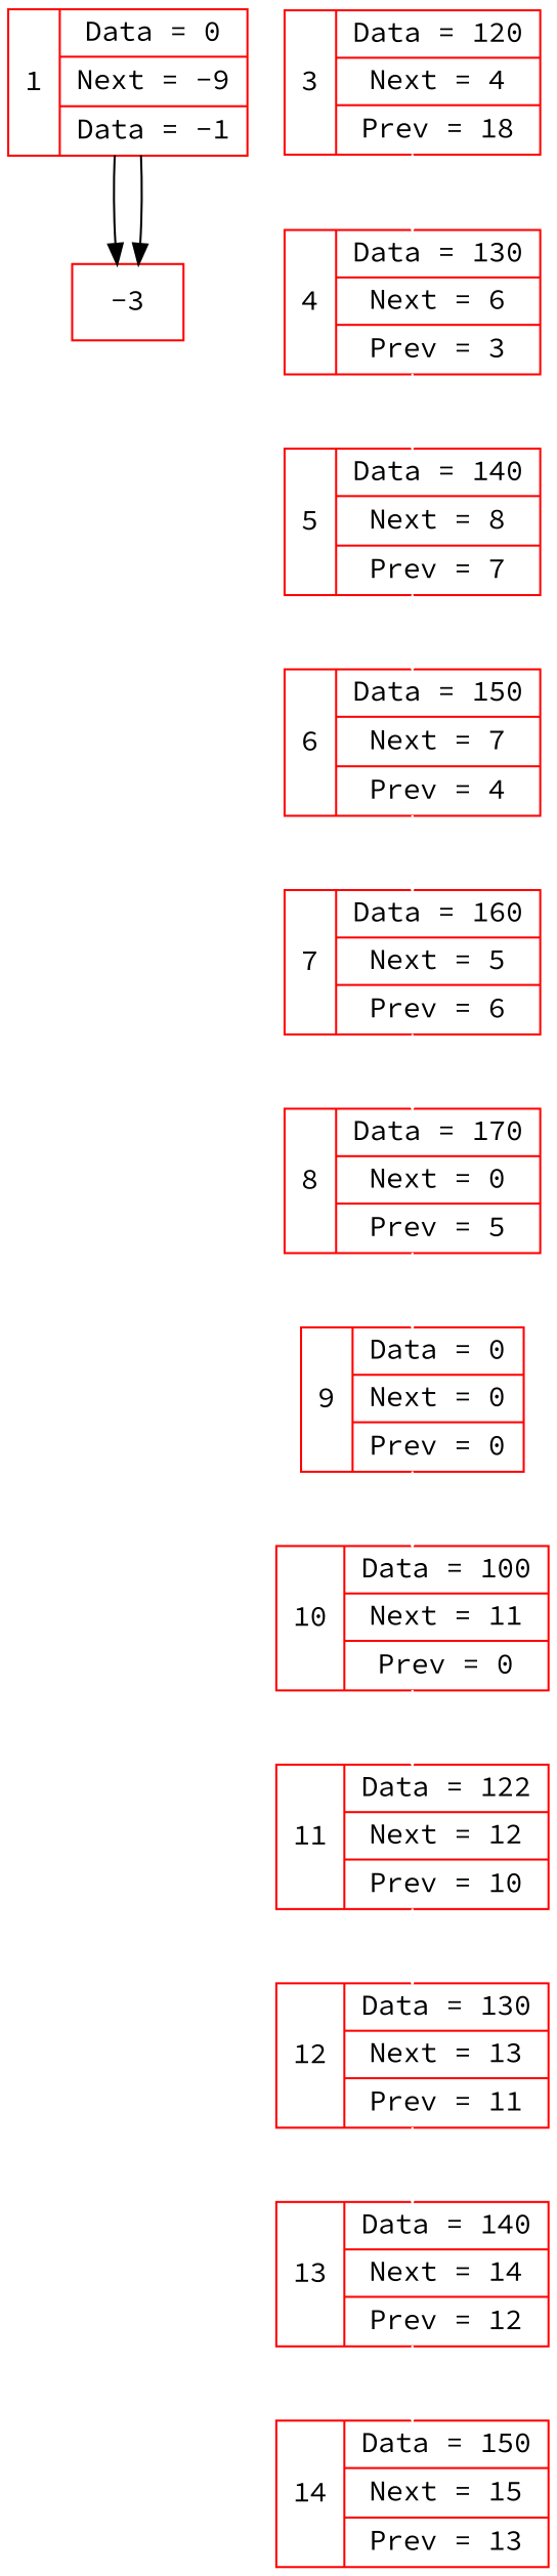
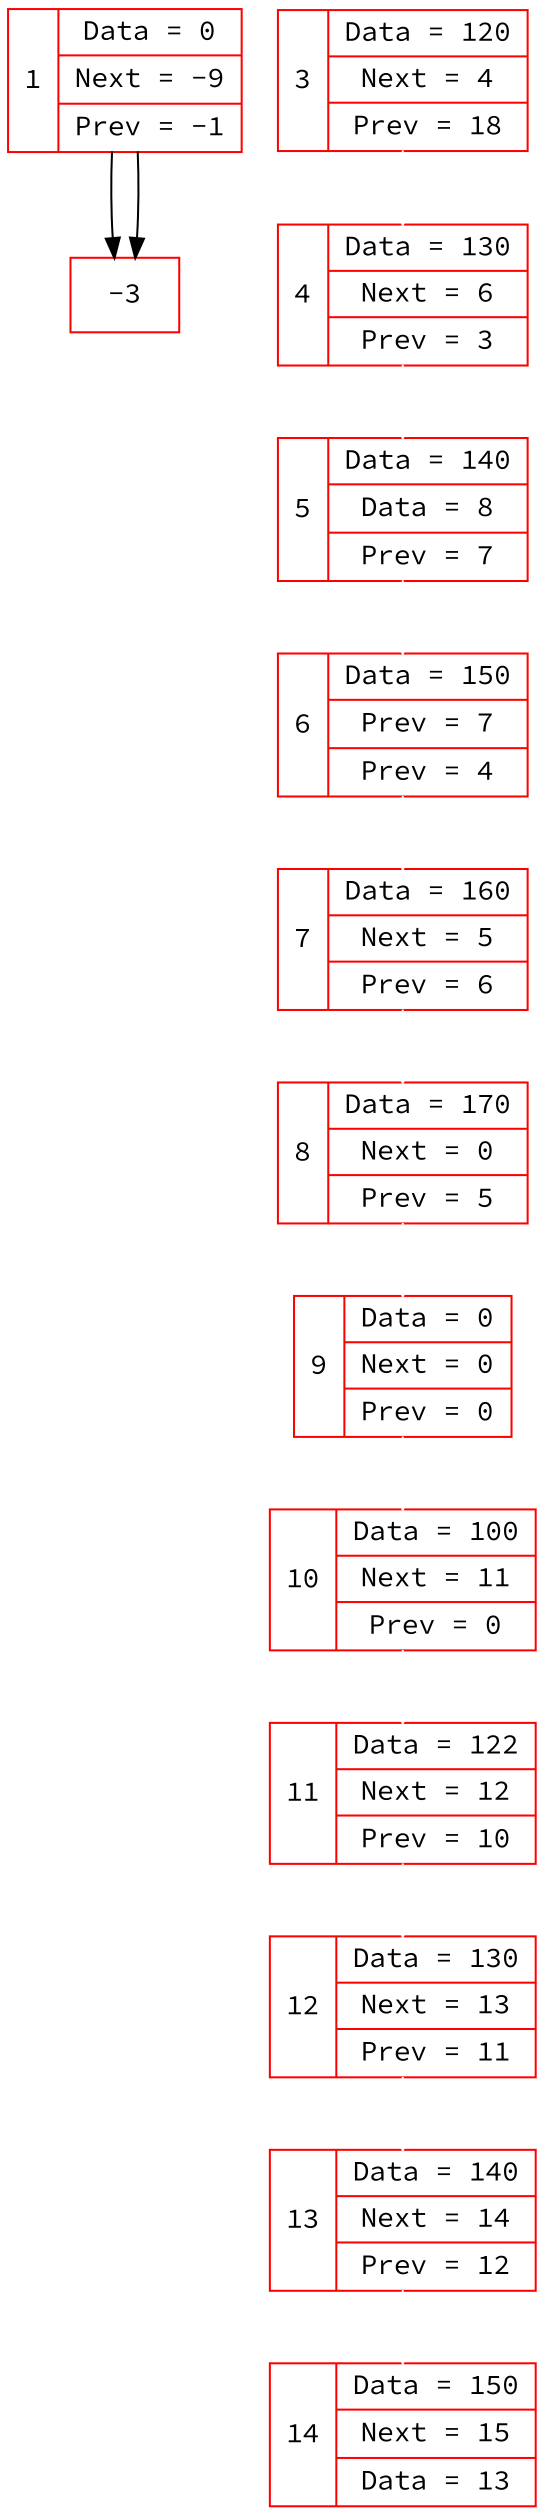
  digraph {
    fontname="Source Code Pro"
    node [color=red fontname="Source Code Pro" shape=record]
    edge [color=white fontname="Source Code Pro"]
-   n1 [label="{1}|{Data = 0| Next = -9| Data = -1}"]
+   n1 [label="{1}|{Data = 0| Next = -9| Prev = -1}"]
    n2 [label=-3]
    n3 [label="{3}|{Data = 120| Next = 4| Prev = 18}"]
    n4 [label="{4}|{Data = 130| Next = 6| Prev = 3}"]
-   n5 [label="{5}|{Data = 140| Next = 8| Prev = 7}"]
-   n6 [label="{6}|{Data = 150| Next = 7| Prev = 4}"]
+   n5 [label="{5}|{Data = 140| Data = 8| Prev = 7}"]
+   n6 [label="{6}|{Data = 150| Prev = 7| Prev = 4}"]
    n7 [label="{7}|{Data = 160| Next = 5| Prev = 6}"]
    n8 [label="{8}|{Data = 170| Next = 0| Prev = 5}"]
    n9 [label="{9}|{Data = 0| Next = 0| Prev = 0}"]
    n10 [label="{10}|{Data = 100| Next = 11| Prev = 0}"]
    n11 [label="{11}|{Data = 122| Next = 12| Prev = 10}"]
    n12 [label="{12}|{Data = 130| Next = 13| Prev = 11}"]
    n13 [label="{13}|{Data = 140| Next = 14| Prev = 12}"]
-   n14 [label="{14}|{Data = 150| Next = 15| Prev = 13}"]
+   n14 [label="{14}|{Data = 150| Next = 15| Data = 13}"]
    n1 -> n2 [color=black]
    n1 -> n2 [color=black]
    n3 -> n4
    n4 -> n5
    n5 -> n6
    n6 -> n7
    n7 -> n8
    n8 -> n9
    n9 -> n10
    n10 -> n11
    n11 -> n12
    n12 -> n13
    n13 -> n14
  }
